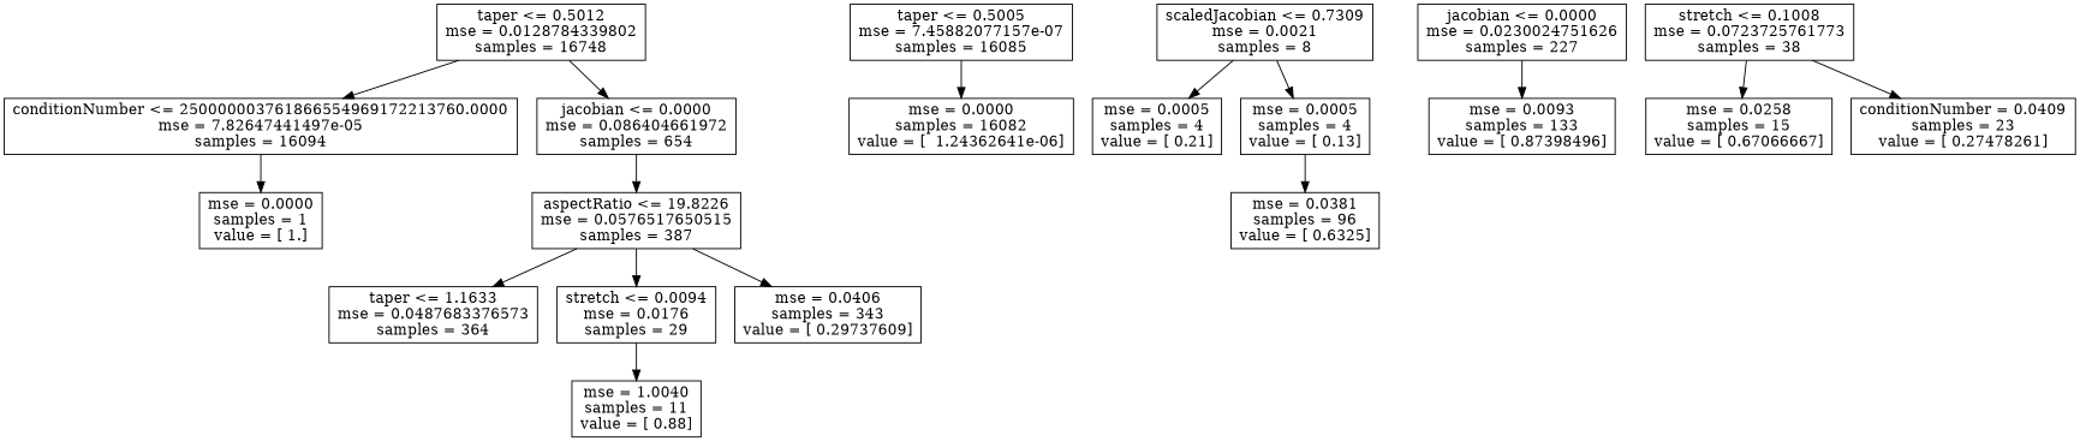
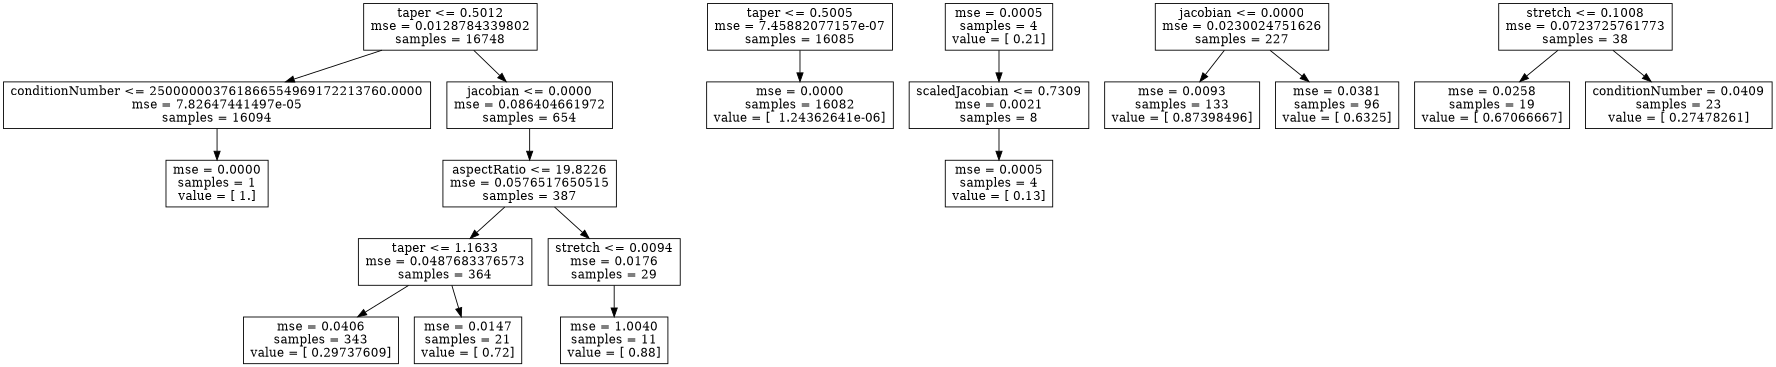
  digraph {
    node [shape=box]
    n1 [label="taper <= 0.5012\nmse = 0.0128784339802\nsamples = 16748"]
    n2 [label="conditionNumber <= 250000003761866554969172213760.0000\nmse = 7.82647441497e-05\nsamples = 16094"]
    n3 [label="jacobian <= 0.0000\nmse = 0.086404661972\nsamples = 654"]
    n4 [label="mse = 0.0000\nsamples = 1\nvalue = [ 1.]"]
    n5 [label="aspectRatio <= 19.8226\nmse = 0.0576517650515\nsamples = 387"]
    n6 [label="taper <= 0.5005\nmse = 7.45882077157e-07\nsamples = 16085"]
    n7 [label="mse = 0.0000\nsamples = 16082\nvalue = [  1.24362641e-06]"]
    n8 [label="scaledJacobian <= 0.7309\nmse = 0.0021\nsamples = 8"]
    n9 [label="mse = 0.0005\nsamples = 4\nvalue = [ 0.21]"]
    n10 [label="mse = 0.0005\nsamples = 4\nvalue = [ 0.13]"]
    n11 [label="taper <= 1.1633\nmse = 0.0487683376573\nsamples = 364"]
    n12 [label="stretch <= 0.0094\nmse = 0.0176\nsamples = 29"]
    n13 [label="jacobian <= 0.0000\nmse = 0.0230024751626\nsamples = 227"]
    n14 [label="mse = 0.0093\nsamples = 133\nvalue = [ 0.87398496]"]
    n15 [label="mse = 0.0381\nsamples = 96\nvalue = [ 0.6325]"]
    n16 [label="stretch <= 0.1008\nmse = 0.0723725761773\nsamples = 38"]
-   n17 [label="mse = 0.0258\nsamples = 15\nvalue = [ 0.67066667]"]
+   n17 [label="mse = 0.0258\nsamples = 19\nvalue = [ 0.67066667]"]
    n18 [label="conditionNumber = 0.0409\nsamples = 23\nvalue = [ 0.27478261]"]
    n19 [label="mse = 0.0406\nsamples = 343\nvalue = [ 0.29737609]"]
+   n20 [label="mse = 0.0147\nsamples = 21\nvalue = [ 0.72]"]
    n21 [label="mse = 1.0040\nsamples = 11\nvalue = [ 0.88]"]
    n1 -> n2
    n1 -> n3
    n2 -> n4
    n3 -> n5
    n5 -> n11
    n5 -> n12
    n6 -> n7
-   n8 -> n9
+   n9 -> n8
    n8 -> n10
-   n5 -> n19
+   n11 -> n19
+   n11 -> n20
    n12 -> n21
    n13 -> n14
-   n10 -> n15
+   n13 -> n15
    n16 -> n17
    n16 -> n18
  }
